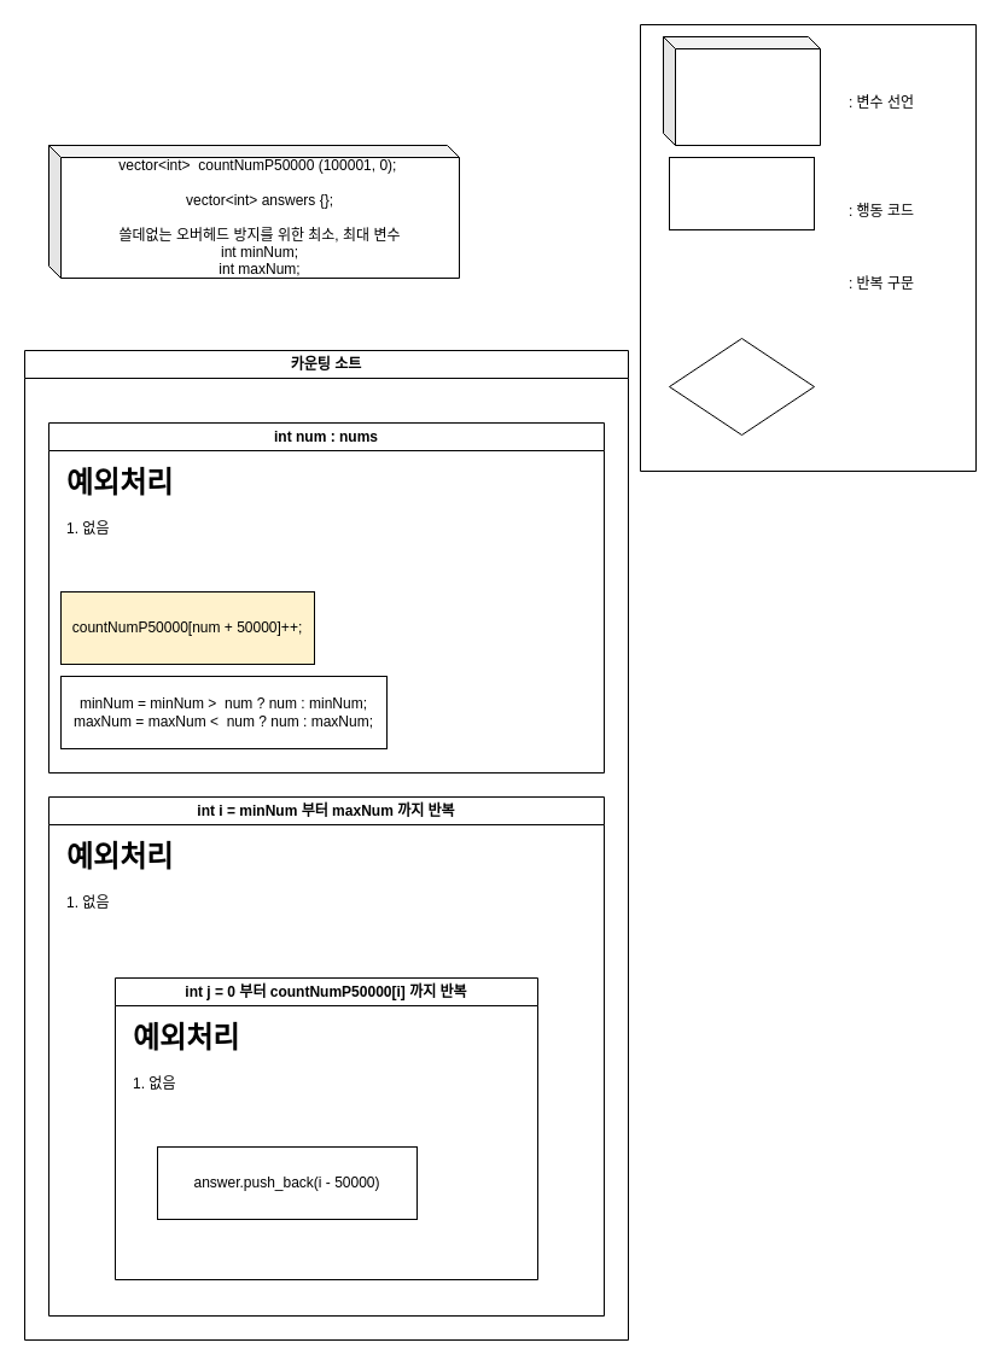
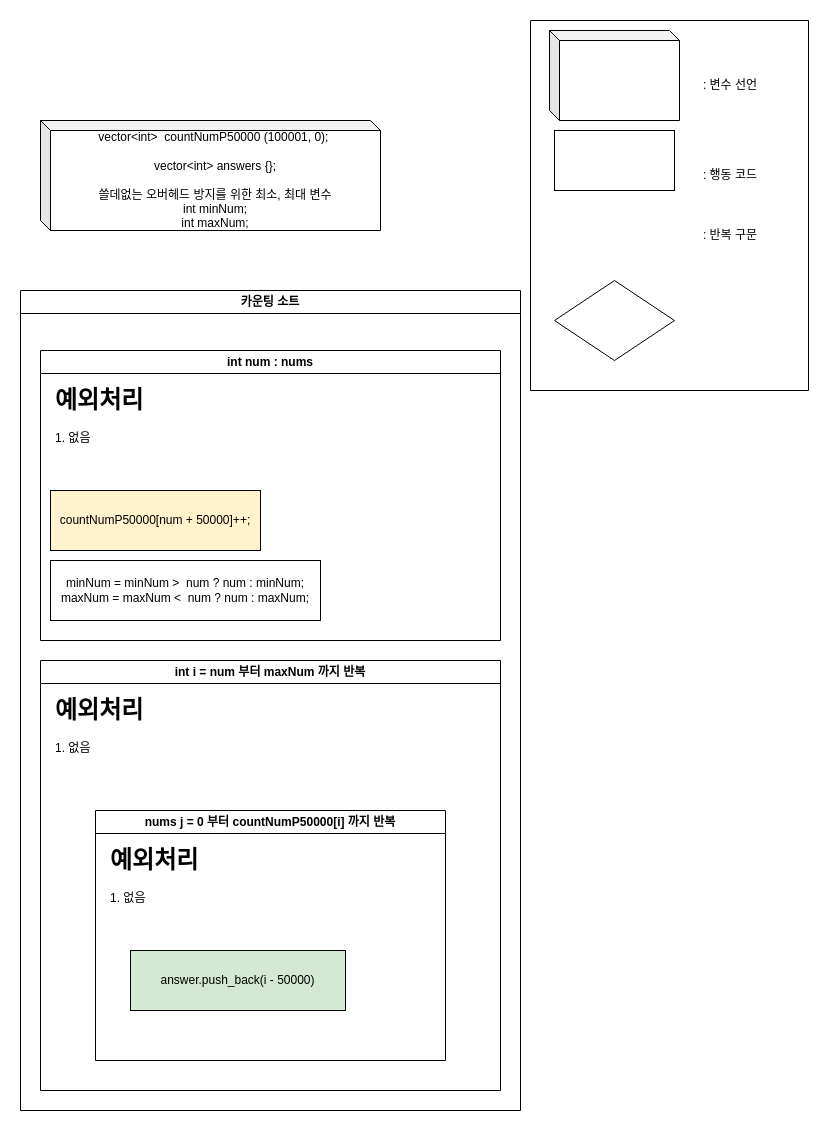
  <mxCell id="0" />
  <mxCell id="1" parent="0" />
  <mxCell id="2" value="" style="swimlane;startSize=0;" vertex="1" parent="1"><mxGeometry x="530" y="20" width="278" height="370" as="geometry" /></mxCell>
  <mxCell id="3" value=": 변수 선언" style="text;html=1;align=center;verticalAlign=middle;whiteSpace=wrap;rounded=0;" vertex="1" parent="2"><mxGeometry x="170" y="50" width="60" height="30" as="geometry" /></mxCell>
  <mxCell id="4" value="" style="rounded=0;whiteSpace=wrap;html=1;" vertex="1" parent="2"><mxGeometry x="24" y="110" width="120" height="60" as="geometry" /></mxCell>
  <mxCell id="5" value=": 행동 코드" style="text;html=1;align=center;verticalAlign=middle;whiteSpace=wrap;rounded=0;" vertex="1" parent="2"><mxGeometry x="170" y="140" width="60" height="30" as="geometry" /></mxCell>
  <mxCell id="6" value=": 반복 구문" style="text;html=1;align=center;verticalAlign=middle;whiteSpace=wrap;rounded=0;" vertex="1" parent="2"><mxGeometry x="170" y="200" width="60" height="30" as="geometry" /></mxCell>
  <mxCell id="7" value="" style="rhombus;whiteSpace=wrap;html=1;" vertex="1" parent="2"><mxGeometry x="24" y="260" width="120" height="80" as="geometry" /></mxCell>
  <mxCell id="8" value="" style="shape=cube;whiteSpace=wrap;html=1;boundedLbl=1;backgroundOutline=1;darkOpacity=0.05;darkOpacity2=0.1;size=10;" vertex="1" parent="2"><mxGeometry x="19" y="10" width="130" height="90" as="geometry" /></mxCell>
  <mxCell id="9" value="카운팅 소트" style="swimlane;whiteSpace=wrap;html=1;" vertex="1" parent="1"><mxGeometry x="20" y="290" width="500" height="820" as="geometry" /></mxCell>
  <mxCell id="10" value="int num : nums" style="swimlane;whiteSpace=wrap;html=1;" vertex="1" parent="9"><mxGeometry x="20" y="60" width="460" height="290" as="geometry" /></mxCell>
  <mxCell id="11" value="&lt;h1&gt;예외처리&lt;/h1&gt;&lt;p&gt;1. 없음&lt;/p&gt;" style="text;html=1;strokeColor=none;fillColor=none;spacing=5;spacingTop=-20;whiteSpace=wrap;overflow=hidden;rounded=0;" vertex="1" parent="10"><mxGeometry x="10" y="30" width="370" height="120" as="geometry" /></mxCell>
  <mxCell id="12" value="countNumP50000[num + 50000]++;" style="rounded=0;whiteSpace=wrap;html=1;fillColor=#fff2cc;" vertex="1" parent="10"><mxGeometry x="10" y="140" width="210" height="60" as="geometry" /></mxCell>
  <mxCell id="13" value="minNum = minNum &amp;gt;&amp;nbsp; num ? num : minNum;&lt;br&gt;maxNum = maxNum &amp;lt;&amp;nbsp; num ? num : maxNum;" style="rounded=0;whiteSpace=wrap;html=1;" vertex="1" parent="10"><mxGeometry x="10" y="210" width="270" height="60" as="geometry" /></mxCell>
- <mxCell id="14" value="int i = minNum 부터 maxNum 까지 반복" style="swimlane;whiteSpace=wrap;html=1;" vertex="1" parent="9"><mxGeometry x="20" y="370" width="460" height="430" as="geometry" /></mxCell>
+ <mxCell id="14" value="int i = num 부터 maxNum 까지 반복" style="swimlane;whiteSpace=wrap;html=1;" vertex="1" parent="9"><mxGeometry x="20" y="370" width="460" height="430" as="geometry" /></mxCell>
  <mxCell id="15" value="&lt;h1&gt;예외처리&lt;/h1&gt;&lt;p&gt;1. 없음&lt;/p&gt;" style="text;html=1;strokeColor=none;fillColor=none;spacing=5;spacingTop=-20;whiteSpace=wrap;overflow=hidden;rounded=0;" vertex="1" parent="14"><mxGeometry x="10" y="30" width="386" height="120" as="geometry" /></mxCell>
- <mxCell id="16" value="int j = 0 부터 countNumP50000[i] 까지 반복" style="swimlane;whiteSpace=wrap;html=1;" vertex="1" parent="14"><mxGeometry x="55" y="150" width="350" height="250" as="geometry" /></mxCell>
+ <mxCell id="16" value="nums j = 0 부터 countNumP50000[i] 까지 반복" style="swimlane;whiteSpace=wrap;html=1;" vertex="1" parent="14"><mxGeometry x="55" y="150" width="350" height="250" as="geometry" /></mxCell>
  <mxCell id="17" value="&lt;h1&gt;예외처리&lt;/h1&gt;&lt;p&gt;1. 없음&lt;/p&gt;" style="text;html=1;strokeColor=none;fillColor=none;spacing=5;spacingTop=-20;whiteSpace=wrap;overflow=hidden;rounded=0;" vertex="1" parent="16"><mxGeometry x="10" y="30" width="386" height="120" as="geometry" /></mxCell>
- <mxCell id="18" value="answer.push_back(i - 50000)" style="rounded=0;whiteSpace=wrap;html=1;" vertex="1" parent="16"><mxGeometry x="35" y="140" width="215" height="60" as="geometry" /></mxCell>
+ <mxCell id="18" value="answer.push_back(i - 50000)" style="rounded=0;whiteSpace=wrap;html=1;fillColor=#d5e8d4;" vertex="1" parent="16"><mxGeometry x="35" y="140" width="215" height="60" as="geometry" /></mxCell>
  <mxCell id="19" value="vector&amp;lt;int&amp;gt;&amp;nbsp; countNumP50000 (100001, 0);&amp;nbsp;&lt;br&gt;&lt;br&gt;vector&amp;lt;int&amp;gt; answers {};&lt;br&gt;&lt;br&gt;쓸데없는 오버헤드 방지를 위한 최소, 최대 변수&lt;br&gt;int minNum;&lt;br&gt;int maxNum;" style="shape=cube;whiteSpace=wrap;html=1;boundedLbl=1;backgroundOutline=1;darkOpacity=0.05;darkOpacity2=0.1;size=10;" vertex="1" parent="1"><mxGeometry x="40" y="120" width="340" height="110" as="geometry" /></mxCell>
